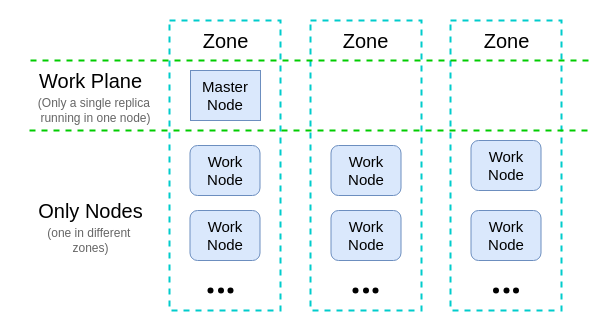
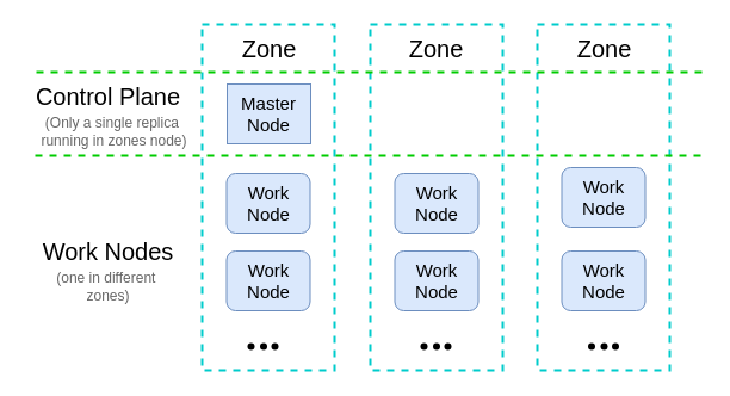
  <mxCell id="0" />
  <mxCell id="1" parent="0" />
  <mxCell id="2" value="" style="rounded=0;whiteSpace=wrap;html=1;dashed=1;strokeWidth=2;strokeColor=#00CCCC;" vertex="1" parent="1"><mxGeometry x="169" y="20" width="111" height="290" as="geometry" /></mxCell>
  <mxCell id="3" value="Master Node" style="whiteSpace=wrap;html=1;fontSize=15;fillColor=#dae8fc;strokeColor=#6c8ebf;rounded=0;" vertex="1" parent="1"><mxGeometry x="190" y="70" width="70" height="50" as="geometry" /></mxCell>
  <mxCell id="4" value="" style="rounded=0;whiteSpace=wrap;html=1;dashed=1;strokeWidth=2;strokeColor=#00CCCC;" vertex="1" parent="1"><mxGeometry x="310" y="20" width="111" height="290" as="geometry" /></mxCell>
  <mxCell id="5" value="" style="rounded=0;whiteSpace=wrap;html=1;dashed=1;strokeWidth=2;strokeColor=#00CCCC;" vertex="1" parent="1"><mxGeometry x="450" y="20" width="111" height="290" as="geometry" /></mxCell>
  <mxCell id="6" value="" style="endArrow=none;dashed=1;html=1;rounded=0;strokeWidth=2;strokeColor=#00CC00;" edge="1" parent="1"><mxGeometry width="50" height="50" relative="1" as="geometry"><mxPoint x="30" y="60" as="sourcePoint" /><mxPoint x="590" y="60" as="targetPoint" /></mxGeometry></mxCell>
  <mxCell id="7" value="" style="endArrow=none;dashed=1;html=1;rounded=0;strokeWidth=2;strokeColor=#00CC00;" edge="1" parent="1"><mxGeometry width="50" height="50" relative="1" as="geometry"><mxPoint x="29" y="130" as="sourcePoint" /><mxPoint x="589" y="130" as="targetPoint" /></mxGeometry></mxCell>
- <mxCell id="8" value="Work Plane" style="text;html=1;align=center;verticalAlign=middle;resizable=0;points=[];autosize=1;strokeColor=none;fillColor=none;fontSize=20;" vertex="1" parent="1"><mxGeometry x="20" y="60" width="140" height="40" as="geometry" /></mxCell>
- <mxCell id="9" value="&lt;font style=&quot;font-size: 20px;&quot;&gt;Only Nodes&lt;/font&gt;" style="text;html=1;align=center;verticalAlign=middle;resizable=0;points=[];autosize=1;strokeColor=none;fillColor=none;fontSize=20;" vertex="1" parent="1"><mxGeometry x="25" y="190" width="130" height="40" as="geometry" /></mxCell>
+ <mxCell id="8" value="Control Plane" style="text;html=1;align=center;verticalAlign=middle;resizable=0;points=[];autosize=1;strokeColor=none;fillColor=none;fontSize=20;" vertex="1" parent="1"><mxGeometry x="20" y="60" width="140" height="40" as="geometry" /></mxCell>
+ <mxCell id="9" value="&lt;font style=&quot;font-size: 20px;&quot;&gt;Work Nodes&lt;/font&gt;" style="text;html=1;align=center;verticalAlign=middle;resizable=0;points=[];autosize=1;strokeColor=none;fillColor=none;fontSize=20;" vertex="1" parent="1"><mxGeometry x="25" y="190" width="130" height="40" as="geometry" /></mxCell>
  <mxCell id="10" value="Work Node" style="rounded=1;whiteSpace=wrap;html=1;fontSize=15;fillColor=#dae8fc;strokeColor=#6c8ebf;" vertex="1" parent="1"><mxGeometry x="189.5" y="145" width="70" height="50" as="geometry" /></mxCell>
  <mxCell id="11" value="Work Node" style="rounded=1;whiteSpace=wrap;html=1;fontSize=15;fillColor=#dae8fc;strokeColor=#6c8ebf;" vertex="1" parent="1"><mxGeometry x="189.5" y="210" width="70" height="50" as="geometry" /></mxCell>
  <mxCell id="12" value="Work Node" style="rounded=1;whiteSpace=wrap;html=1;fontSize=15;fillColor=#dae8fc;strokeColor=#6c8ebf;" vertex="1" parent="1"><mxGeometry x="330.5" y="145" width="70" height="50" as="geometry" /></mxCell>
  <mxCell id="13" value="Work Node" style="rounded=1;whiteSpace=wrap;html=1;fontSize=15;fillColor=#dae8fc;strokeColor=#6c8ebf;" vertex="1" parent="1"><mxGeometry x="330.5" y="210" width="70" height="50" as="geometry" /></mxCell>
  <mxCell id="14" value="Work Node" style="rounded=1;whiteSpace=wrap;html=1;fontSize=15;fillColor=#dae8fc;strokeColor=#6c8ebf;" vertex="1" parent="1"><mxGeometry x="470.5" y="140" width="70" height="50" as="geometry" /></mxCell>
  <mxCell id="15" value="Work Node" style="rounded=1;whiteSpace=wrap;html=1;fontSize=15;fillColor=#dae8fc;strokeColor=#6c8ebf;" vertex="1" parent="1"><mxGeometry x="470.5" y="210" width="70" height="50" as="geometry" /></mxCell>
  <mxCell id="16" value="" style="group" vertex="1" connectable="0" parent="1"><mxGeometry x="200" y="280" width="40" height="20" as="geometry" /></mxCell>
  <mxCell id="17" value="" style="shape=waypoint;sketch=0;size=6;pointerEvents=1;points=[];fillColor=none;resizable=0;rotatable=0;perimeter=centerPerimeter;snapToPoint=1;" vertex="1" parent="16"><mxGeometry width="20" height="20" as="geometry" /></mxCell>
  <mxCell id="18" value="" style="shape=waypoint;sketch=0;size=6;pointerEvents=1;points=[];fillColor=none;resizable=0;rotatable=0;perimeter=centerPerimeter;snapToPoint=1;" vertex="1" parent="16"><mxGeometry x="10.5" width="20" height="20" as="geometry" /></mxCell>
  <mxCell id="19" value="" style="shape=waypoint;sketch=0;size=6;pointerEvents=1;points=[];fillColor=none;resizable=0;rotatable=0;perimeter=centerPerimeter;snapToPoint=1;" vertex="1" parent="16"><mxGeometry x="20" width="20" height="20" as="geometry" /></mxCell>
  <mxCell id="20" value="" style="group" vertex="1" connectable="0" parent="1"><mxGeometry x="345" y="280" width="40" height="20" as="geometry" /></mxCell>
  <mxCell id="21" value="" style="shape=waypoint;sketch=0;size=6;pointerEvents=1;points=[];fillColor=none;resizable=0;rotatable=0;perimeter=centerPerimeter;snapToPoint=1;" vertex="1" parent="20"><mxGeometry width="20" height="20" as="geometry" /></mxCell>
  <mxCell id="22" value="" style="shape=waypoint;sketch=0;size=6;pointerEvents=1;points=[];fillColor=none;resizable=0;rotatable=0;perimeter=centerPerimeter;snapToPoint=1;" vertex="1" parent="20"><mxGeometry x="10.5" width="20" height="20" as="geometry" /></mxCell>
  <mxCell id="23" value="" style="shape=waypoint;sketch=0;size=6;pointerEvents=1;points=[];fillColor=none;resizable=0;rotatable=0;perimeter=centerPerimeter;snapToPoint=1;" vertex="1" parent="20"><mxGeometry x="20" width="20" height="20" as="geometry" /></mxCell>
  <mxCell id="24" value="" style="group" vertex="1" connectable="0" parent="1"><mxGeometry x="485.5" y="280" width="40" height="20" as="geometry" /></mxCell>
  <mxCell id="25" value="" style="shape=waypoint;sketch=0;size=6;pointerEvents=1;points=[];fillColor=none;resizable=0;rotatable=0;perimeter=centerPerimeter;snapToPoint=1;" vertex="1" parent="24"><mxGeometry width="20" height="20" as="geometry" /></mxCell>
  <mxCell id="26" value="" style="shape=waypoint;sketch=0;size=6;pointerEvents=1;points=[];fillColor=none;resizable=0;rotatable=0;perimeter=centerPerimeter;snapToPoint=1;" vertex="1" parent="24"><mxGeometry x="10.5" width="20" height="20" as="geometry" /></mxCell>
  <mxCell id="27" value="" style="shape=waypoint;sketch=0;size=6;pointerEvents=1;points=[];fillColor=none;resizable=0;rotatable=0;perimeter=centerPerimeter;snapToPoint=1;" vertex="1" parent="24"><mxGeometry x="20" width="20" height="20" as="geometry" /></mxCell>
- <mxCell id="28" value="(Only a single replica&amp;nbsp;&lt;div&gt;running in one node)&lt;/div&gt;" style="text;html=1;align=center;verticalAlign=middle;resizable=0;points=[];autosize=1;strokeColor=none;fillColor=none;fontColor=#666666;" vertex="1" parent="1"><mxGeometry x="25" y="90" width="140" height="40" as="geometry" /></mxCell>
+ <mxCell id="28" value="(Only a single replica&amp;nbsp;&lt;div&gt;running in zones node)&lt;/div&gt;" style="text;html=1;align=center;verticalAlign=middle;resizable=0;points=[];autosize=1;strokeColor=none;fillColor=none;fontColor=#666666;" vertex="1" parent="1"><mxGeometry x="25" y="90" width="140" height="40" as="geometry" /></mxCell>
  <mxCell id="29" value="(one in different&amp;nbsp;&lt;div&gt;zones&lt;span style=&quot;background-color: initial;&quot;&gt;)&lt;/span&gt;&lt;/div&gt;" style="text;html=1;align=center;verticalAlign=middle;resizable=0;points=[];autosize=1;strokeColor=none;fillColor=none;fontColor=#666666;" vertex="1" parent="1"><mxGeometry x="25" y="220" width="130" height="40" as="geometry" /></mxCell>
  <mxCell id="30" value="&lt;font style=&quot;font-size: 20px;&quot;&gt;Zone&lt;/font&gt;" style="text;html=1;align=center;verticalAlign=middle;resizable=0;points=[];autosize=1;strokeColor=none;fillColor=none;" vertex="1" parent="1"><mxGeometry x="190" y="20" width="70" height="40" as="geometry" /></mxCell>
  <mxCell id="31" value="&lt;font style=&quot;font-size: 20px;&quot;&gt;Zone&lt;/font&gt;" style="text;html=1;align=center;verticalAlign=middle;resizable=0;points=[];autosize=1;strokeColor=none;fillColor=none;" vertex="1" parent="1"><mxGeometry x="330" y="20" width="70" height="40" as="geometry" /></mxCell>
  <mxCell id="32" value="&lt;font style=&quot;font-size: 20px;&quot;&gt;Zone&lt;/font&gt;" style="text;html=1;align=center;verticalAlign=middle;resizable=0;points=[];autosize=1;strokeColor=none;fillColor=none;" vertex="1" parent="1"><mxGeometry x="470.5" y="20" width="70" height="40" as="geometry" /></mxCell>
